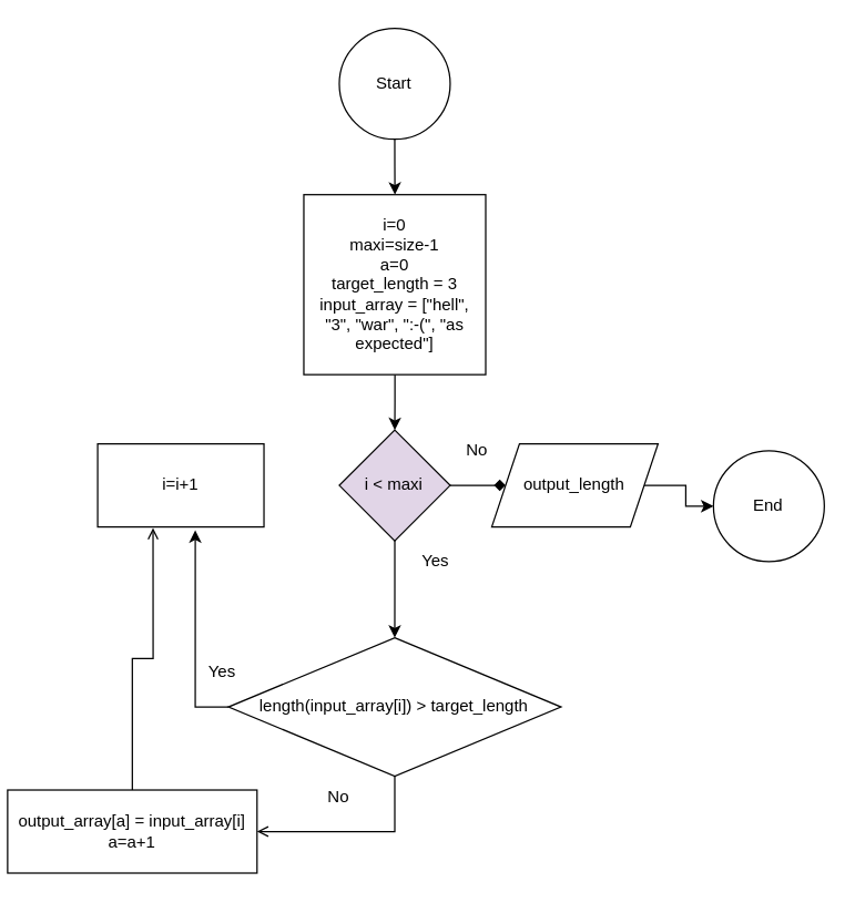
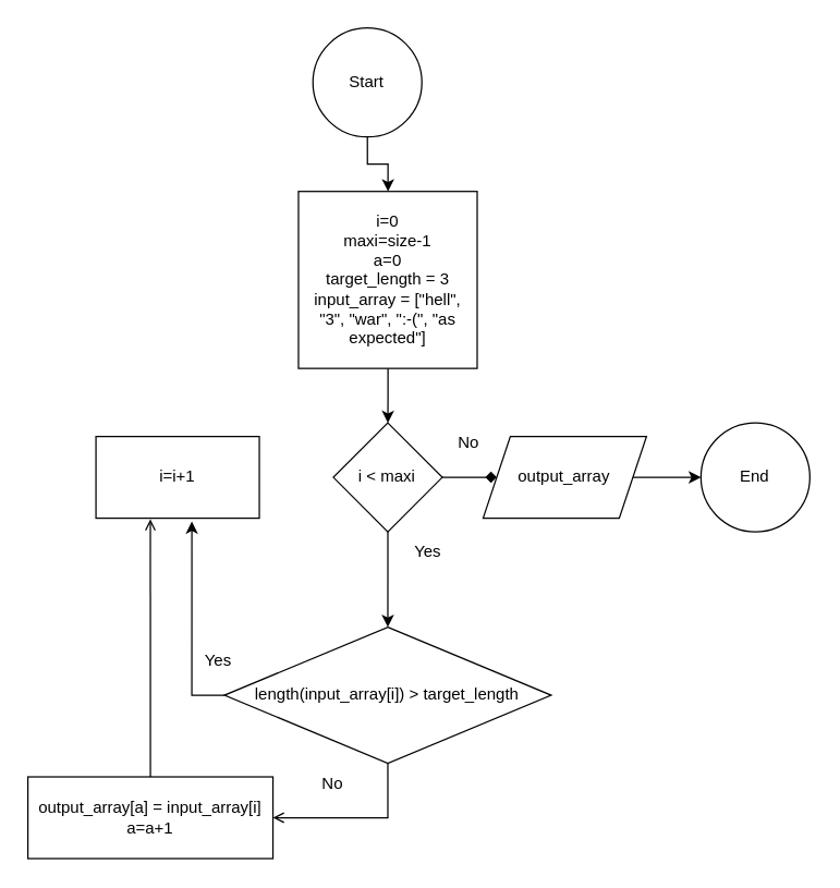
  <mxCell id="0" />
  <mxCell id="1" parent="0" />
  <mxCell id="2" value="" style="edgeStyle=orthogonalEdgeStyle;rounded=0;orthogonalLoop=1;jettySize=auto;html=1;" parent="1" source="3" target="6" edge="1"><mxGeometry relative="1" as="geometry" /></mxCell>
- <mxCell id="3" value="Start" style="ellipse;whiteSpace=wrap;html=1;aspect=fixed;" parent="1" vertex="1"><mxGeometry x="244.37" y="20" width="80" height="80" as="geometry" /></mxCell>
+ <mxCell id="3" value="Start" style="ellipse;whiteSpace=wrap;html=1;aspect=fixed;" parent="1" vertex="1"><mxGeometry x="229.37" y="20" width="80" height="80" as="geometry" /></mxCell>
  <mxCell id="4" value="" style="edgeStyle=orthogonalEdgeStyle;rounded=0;orthogonalLoop=1;jettySize=auto;html=1;" parent="1" target="6" edge="1"><mxGeometry relative="1" as="geometry"><mxPoint x="284.4" y="190" as="sourcePoint" /></mxGeometry></mxCell>
  <mxCell id="5" value="" style="edgeStyle=orthogonalEdgeStyle;rounded=0;orthogonalLoop=1;jettySize=auto;html=1;" parent="1" source="6" target="9" edge="1"><mxGeometry relative="1" as="geometry" /></mxCell>
  <mxCell id="6" value="i=0&lt;br&gt;maxi=size-1&lt;br&gt;a=0&lt;br&gt;target_length = 3&lt;br&gt;input_array =&amp;nbsp;&lt;span style=&quot;background-color: initial;&quot;&gt;[&quot;hell&quot;, &quot;3&quot;, &quot;war&quot;, &quot;:-(&quot;, &quot;as expected&quot;]&lt;/span&gt;" style="whiteSpace=wrap;html=1;" parent="1" vertex="1"><mxGeometry x="218.75" y="140" width="131.26" height="130" as="geometry" /></mxCell>
  <mxCell id="7" value="" style="edgeStyle=orthogonalEdgeStyle;rounded=0;orthogonalLoop=1;jettySize=auto;html=1;endArrow=diamond;" parent="1" source="9" target="11" edge="1"><mxGeometry relative="1" as="geometry" /></mxCell>
  <mxCell id="8" value="" style="edgeStyle=orthogonalEdgeStyle;rounded=0;orthogonalLoop=1;jettySize=auto;html=1;" parent="1" source="9" edge="1"><mxGeometry relative="1" as="geometry"><mxPoint x="284.37" y="460" as="targetPoint" /></mxGeometry></mxCell>
- <mxCell id="9" value="i &amp;lt; maxi" style="rhombus;whiteSpace=wrap;html=1;fillColor=#e1d5e7;" parent="1" vertex="1"><mxGeometry x="244.37" y="310" width="80" height="80" as="geometry" /></mxCell>
+ <mxCell id="9" value="i &amp;lt; maxi" style="rhombus;whiteSpace=wrap;html=1;" parent="1" vertex="1"><mxGeometry x="244.37" y="310" width="80" height="80" as="geometry" /></mxCell>
  <mxCell id="10" value="" style="edgeStyle=orthogonalEdgeStyle;rounded=0;orthogonalLoop=1;jettySize=auto;html=1;" parent="1" source="11" target="12" edge="1"><mxGeometry relative="1" as="geometry" /></mxCell>
- <mxCell id="11" value="output_length" style="shape=parallelogram;perimeter=parallelogramPerimeter;whiteSpace=wrap;html=1;fixedSize=1;" parent="1" vertex="1"><mxGeometry x="354.37" y="320" width="120" height="60" as="geometry" /></mxCell>
- <mxCell id="12" value="End" style="ellipse;whiteSpace=wrap;html=1;aspect=fixed;" parent="1" vertex="1"><mxGeometry x="514.37" y="325" width="80" height="80" as="geometry" /></mxCell>
+ <mxCell id="11" value="output_array" style="shape=parallelogram;perimeter=parallelogramPerimeter;whiteSpace=wrap;html=1;fixedSize=1;" parent="1" vertex="1"><mxGeometry x="354.37" y="320" width="120" height="60" as="geometry" /></mxCell>
+ <mxCell id="12" value="End" style="ellipse;whiteSpace=wrap;html=1;aspect=fixed;" parent="1" vertex="1"><mxGeometry x="514.37" y="310" width="80" height="80" as="geometry" /></mxCell>
  <mxCell id="13" value="No" style="text;html=1;strokeColor=none;fillColor=none;align=center;verticalAlign=middle;whiteSpace=wrap;rounded=0;" parent="1" vertex="1"><mxGeometry x="314.37" y="310" width="60" height="30" as="geometry" /></mxCell>
  <mxCell id="14" value="Yes" style="text;html=1;strokeColor=none;fillColor=none;align=center;verticalAlign=middle;whiteSpace=wrap;rounded=0;" parent="1" vertex="1"><mxGeometry x="284.37" y="390" width="60" height="30" as="geometry" /></mxCell>
  <mxCell id="15" style="edgeStyle=orthogonalEdgeStyle;rounded=0;orthogonalLoop=1;jettySize=auto;html=1;entryX=0.587;entryY=1.04;entryDx=0;entryDy=0;entryPerimeter=0;" parent="1" source="17" target="18" edge="1"><mxGeometry relative="1" as="geometry"><mxPoint x="140" y="390" as="targetPoint" /><Array as="points"><mxPoint x="140" y="510" /></Array></mxGeometry></mxCell>
  <mxCell id="16" style="edgeStyle=orthogonalEdgeStyle;rounded=0;orthogonalLoop=1;jettySize=auto;html=1;exitX=0.5;exitY=1;exitDx=0;exitDy=0;entryX=1;entryY=0.5;entryDx=0;entryDy=0;endArrow=open;" parent="1" source="17" target="21" edge="1"><mxGeometry relative="1" as="geometry" /></mxCell>
  <mxCell id="17" value="length(input_array[i]) &amp;gt; target_length" style="rhombus;whiteSpace=wrap;html=1;" parent="1" vertex="1"><mxGeometry x="164.37" y="460" width="240.01" height="100" as="geometry" /></mxCell>
  <mxCell id="18" value="i=i+1" style="rounded=0;whiteSpace=wrap;html=1;" parent="1" vertex="1"><mxGeometry x="69.99" y="320" width="120" height="60" as="geometry" /></mxCell>
  <mxCell id="19" value="Yes" style="text;html=1;strokeColor=none;fillColor=none;align=center;verticalAlign=middle;whiteSpace=wrap;rounded=0;" parent="1" vertex="1"><mxGeometry x="129.99" y="470" width="60" height="30" as="geometry" /></mxCell>
  <mxCell id="20" style="edgeStyle=orthogonalEdgeStyle;rounded=0;orthogonalLoop=1;jettySize=auto;html=1;exitX=0.5;exitY=0;exitDx=0;exitDy=0;entryX=0.333;entryY=1.013;entryDx=0;entryDy=0;entryPerimeter=0;endArrow=open;" parent="1" source="21" target="18" edge="1"><mxGeometry relative="1" as="geometry" /></mxCell>
- <mxCell id="21" value="output_array[a] = input_array[i]&lt;br&gt;a=a+1" style="rounded=0;whiteSpace=wrap;html=1;" parent="1" vertex="1"><mxGeometry x="5" y="570" width="180" height="60" as="geometry" /></mxCell>
+ <mxCell id="21" value="output_array[a] = input_array[i]&lt;br&gt;a=a+1" style="rounded=0;whiteSpace=wrap;html=1;" parent="1" vertex="1"><mxGeometry x="20" y="570" width="180" height="60" as="geometry" /></mxCell>
  <mxCell id="22" value="No" style="text;html=1;strokeColor=none;fillColor=none;align=center;verticalAlign=middle;whiteSpace=wrap;rounded=0;" parent="1" vertex="1"><mxGeometry x="214.37" y="560" width="60" height="30" as="geometry" /></mxCell>
